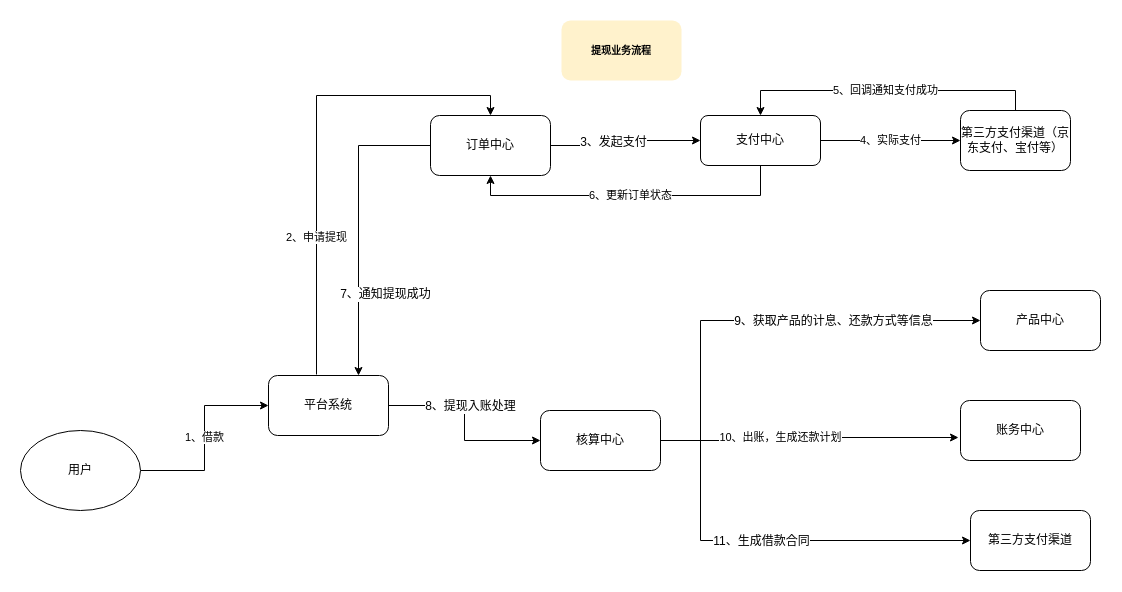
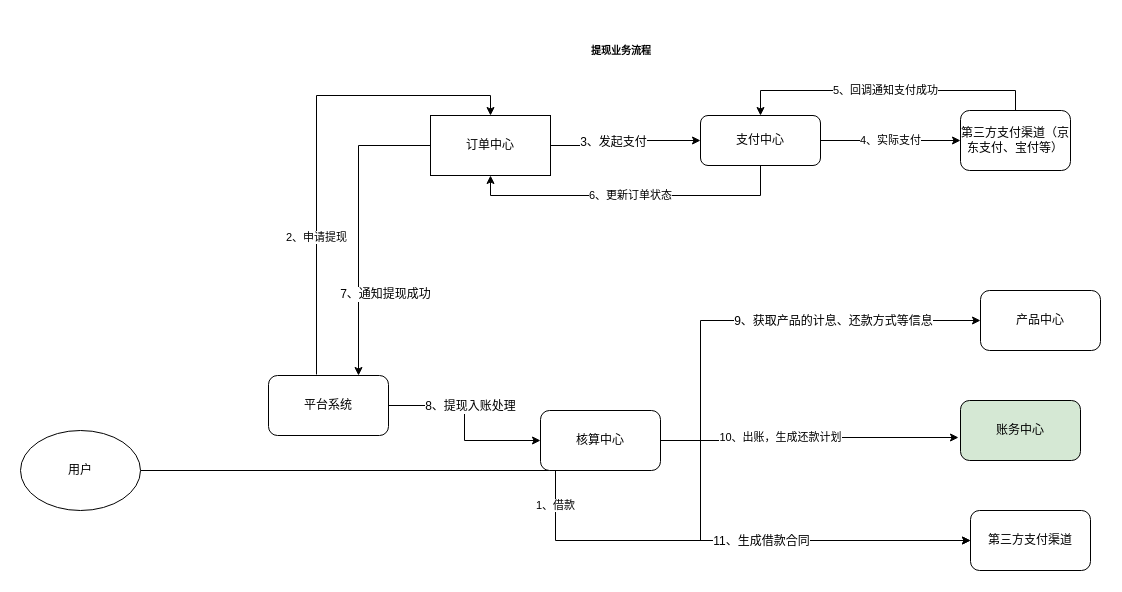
  <mxCell id="0" />
  <mxCell id="1" parent="0" />
- <mxCell id="2" value="1、借款" style="edgeStyle=orthogonalEdgeStyle;rounded=0;orthogonalLoop=1;jettySize=auto;html=1;exitX=1;exitY=0.5;exitDx=0;exitDy=0;entryX=0;entryY=0.5;entryDx=0;entryDy=0;" edge="1" parent="1" source="3" target="7"><mxGeometry relative="1" as="geometry" /></mxCell>
+ <mxCell id="2" value="1、借款" style="edgeStyle=orthogonalEdgeStyle;rounded=0;orthogonalLoop=1;jettySize=auto;html=1;exitX=1;exitY=0.5;exitDx=0;exitDy=0;" edge="1" parent="1" source="3" target="20"><mxGeometry relative="1" as="geometry" /></mxCell>
  <mxCell id="3" value="用户" style="ellipse;whiteSpace=wrap;html=1;" vertex="1" parent="1"><mxGeometry x="20" y="430" width="120" height="80" as="geometry" /></mxCell>
  <mxCell id="4" value="2、申请提现" style="edgeStyle=orthogonalEdgeStyle;rounded=0;orthogonalLoop=1;jettySize=auto;html=1;entryX=0.5;entryY=0;entryDx=0;entryDy=0;exitX=0.4;exitY=-0.017;exitDx=0;exitDy=0;exitPerimeter=0;" edge="1" parent="1" source="7" target="12"><mxGeometry x="-0.419" relative="1" as="geometry"><mxPoint x="290" y="230" as="sourcePoint" /><mxPoint as="offset" /></mxGeometry></mxCell>
  <mxCell id="5" style="edgeStyle=orthogonalEdgeStyle;rounded=0;orthogonalLoop=1;jettySize=auto;html=1;" edge="1" parent="1" source="7" target="18"><mxGeometry relative="1" as="geometry" /></mxCell>
  <mxCell id="6" value="8、提现入账处理" style="text;html=1;resizable=0;points=[];align=center;verticalAlign=middle;labelBackgroundColor=#ffffff;" vertex="1" connectable="0" parent="5"><mxGeometry x="-0.2" y="2" relative="1" as="geometry"><mxPoint x="6" y="2" as="offset" /></mxGeometry></mxCell>
  <mxCell id="7" value="平台系统" style="rounded=1;whiteSpace=wrap;html=1;" vertex="1" parent="1"><mxGeometry x="268" y="375" width="120" height="60" as="geometry" /></mxCell>
  <mxCell id="8" style="edgeStyle=orthogonalEdgeStyle;rounded=0;orthogonalLoop=1;jettySize=auto;html=1;entryX=0;entryY=0.5;entryDx=0;entryDy=0;" edge="1" parent="1" source="12" target="24"><mxGeometry relative="1" as="geometry" /></mxCell>
  <mxCell id="9" value="3、发起支付" style="text;html=1;resizable=0;points=[];align=center;verticalAlign=middle;labelBackgroundColor=#ffffff;" vertex="1" connectable="0" parent="8"><mxGeometry x="-0.196" y="4" relative="1" as="geometry"><mxPoint as="offset" /></mxGeometry></mxCell>
  <mxCell id="10" style="edgeStyle=orthogonalEdgeStyle;rounded=0;orthogonalLoop=1;jettySize=auto;html=1;entryX=0.75;entryY=0;entryDx=0;entryDy=0;" edge="1" parent="1" source="12" target="7"><mxGeometry relative="1" as="geometry" /></mxCell>
  <mxCell id="11" value="7、通知提现成功" style="text;html=1;resizable=0;points=[];align=center;verticalAlign=middle;labelBackgroundColor=#ffffff;" vertex="1" connectable="0" parent="10"><mxGeometry x="-0.58" relative="1" as="geometry"><mxPoint x="17.5" y="148.5" as="offset" /></mxGeometry></mxCell>
- <mxCell id="12" value="订单中心" style="rounded=1;whiteSpace=wrap;html=1;" vertex="1" parent="1"><mxGeometry x="430" y="115" width="120" height="60" as="geometry" /></mxCell>
+ <mxCell id="12" value="订单中心" style="whiteSpace=wrap;html=1;rounded=0;" vertex="1" parent="1"><mxGeometry x="430" y="115" width="120" height="60" as="geometry" /></mxCell>
  <mxCell id="13" style="edgeStyle=orthogonalEdgeStyle;rounded=0;orthogonalLoop=1;jettySize=auto;html=1;exitX=1;exitY=0.5;exitDx=0;exitDy=0;entryX=0;entryY=0.5;entryDx=0;entryDy=0;" edge="1" parent="1" source="18" target="19"><mxGeometry relative="1" as="geometry"><Array as="points"><mxPoint x="700" y="440" /><mxPoint x="700" y="320" /></Array></mxGeometry></mxCell>
  <mxCell id="14" value="9、获取产品的计息、还款方式等信息" style="text;html=1;resizable=0;points=[];align=center;verticalAlign=middle;labelBackgroundColor=#ffffff;" vertex="1" connectable="0" parent="13"><mxGeometry x="0.157" y="-2" relative="1" as="geometry"><mxPoint x="37" y="-2" as="offset" /></mxGeometry></mxCell>
  <mxCell id="15" value="10、出账，生成还款计划" style="edgeStyle=orthogonalEdgeStyle;rounded=0;orthogonalLoop=1;jettySize=auto;html=1;entryX=-0.008;entryY=0.617;entryDx=0;entryDy=0;entryPerimeter=0;" edge="1" parent="1"><mxGeometry x="-0.02" y="24" relative="1" as="geometry"><mxPoint x="659" y="440" as="sourcePoint" /><mxPoint x="958" y="437" as="targetPoint" /><Array as="points"><mxPoint x="804" y="440" /><mxPoint x="804" y="437" /></Array><mxPoint x="-24" y="24" as="offset" /></mxGeometry></mxCell>
  <mxCell id="16" style="edgeStyle=orthogonalEdgeStyle;rounded=0;orthogonalLoop=1;jettySize=auto;html=1;entryX=0;entryY=0.5;entryDx=0;entryDy=0;" edge="1" parent="1" source="18" target="20"><mxGeometry relative="1" as="geometry"><Array as="points"><mxPoint x="700" y="440" /><mxPoint x="700" y="540" /></Array></mxGeometry></mxCell>
  <mxCell id="17" value="11、生成借款合同" style="text;html=1;resizable=0;points=[];align=center;verticalAlign=middle;labelBackgroundColor=#ffffff;" vertex="1" connectable="0" parent="16"><mxGeometry x="0.099" y="3" relative="1" as="geometry"><mxPoint x="-25" y="3" as="offset" /></mxGeometry></mxCell>
  <mxCell id="18" value="核算中心" style="rounded=1;whiteSpace=wrap;html=1;" vertex="1" parent="1"><mxGeometry x="540" y="410" width="120" height="60" as="geometry" /></mxCell>
  <mxCell id="19" value="产品中心" style="rounded=1;whiteSpace=wrap;html=1;" vertex="1" parent="1"><mxGeometry x="980" y="290" width="120" height="60" as="geometry" /></mxCell>
  <mxCell id="20" value="第三方支付渠道" style="rounded=1;whiteSpace=wrap;html=1;" vertex="1" parent="1"><mxGeometry x="970" y="510" width="120" height="60" as="geometry" /></mxCell>
- <mxCell id="21" value="账务中心" style="rounded=1;whiteSpace=wrap;html=1;" vertex="1" parent="1"><mxGeometry x="960" y="400" width="120" height="60" as="geometry" /></mxCell>
+ <mxCell id="21" value="账务中心" style="rounded=1;whiteSpace=wrap;html=1;fillColor=#d5e8d4;" vertex="1" parent="1"><mxGeometry x="960" y="400" width="120" height="60" as="geometry" /></mxCell>
  <mxCell id="22" value="4、实际支付" style="edgeStyle=orthogonalEdgeStyle;rounded=0;orthogonalLoop=1;jettySize=auto;html=1;entryX=0;entryY=0.5;entryDx=0;entryDy=0;" edge="1" parent="1" source="24" target="26"><mxGeometry relative="1" as="geometry" /></mxCell>
  <mxCell id="23" value="6、更新订单状态" style="edgeStyle=orthogonalEdgeStyle;rounded=0;orthogonalLoop=1;jettySize=auto;html=1;entryX=0.5;entryY=1;entryDx=0;entryDy=0;" edge="1" parent="1" source="24" target="12"><mxGeometry relative="1" as="geometry"><Array as="points"><mxPoint x="760" y="195" /><mxPoint x="490" y="195" /></Array></mxGeometry></mxCell>
  <mxCell id="24" value="支付中心" style="rounded=1;whiteSpace=wrap;html=1;" vertex="1" parent="1"><mxGeometry x="700" y="115" width="120" height="50" as="geometry" /></mxCell>
  <mxCell id="25" value="5、回调通知支付成功" style="edgeStyle=orthogonalEdgeStyle;rounded=0;orthogonalLoop=1;jettySize=auto;html=1;entryX=0.5;entryY=0;entryDx=0;entryDy=0;" edge="1" parent="1" source="26" target="24"><mxGeometry relative="1" as="geometry"><mxPoint x="1070" y="10" as="targetPoint" /><Array as="points"><mxPoint x="1015" y="90" /><mxPoint x="760" y="90" /></Array></mxGeometry></mxCell>
  <mxCell id="26" value="第三方支付渠道（京东支付、宝付等）" style="rounded=1;whiteSpace=wrap;html=1;" vertex="1" parent="1"><mxGeometry x="960" y="110" width="110" height="60" as="geometry" /></mxCell>
- <mxCell id="27" value="&lt;font style=&quot;font-size: 10px&quot;&gt;&lt;b&gt;提现业务流程&lt;/b&gt;&lt;/font&gt;" style="rounded=1;whiteSpace=wrap;html=1;strokeColor=none;fillColor=#fff2cc;" vertex="1" parent="1"><mxGeometry x="561" y="20" width="120" height="60" as="geometry" /></mxCell>
+ <mxCell id="27" value="&lt;font style=&quot;font-size: 10px&quot;&gt;&lt;b&gt;提现业务流程&lt;/b&gt;&lt;/font&gt;" style="rounded=1;whiteSpace=wrap;html=1;strokeColor=none;" vertex="1" parent="1"><mxGeometry x="561" y="20" width="120" height="60" as="geometry" /></mxCell>
